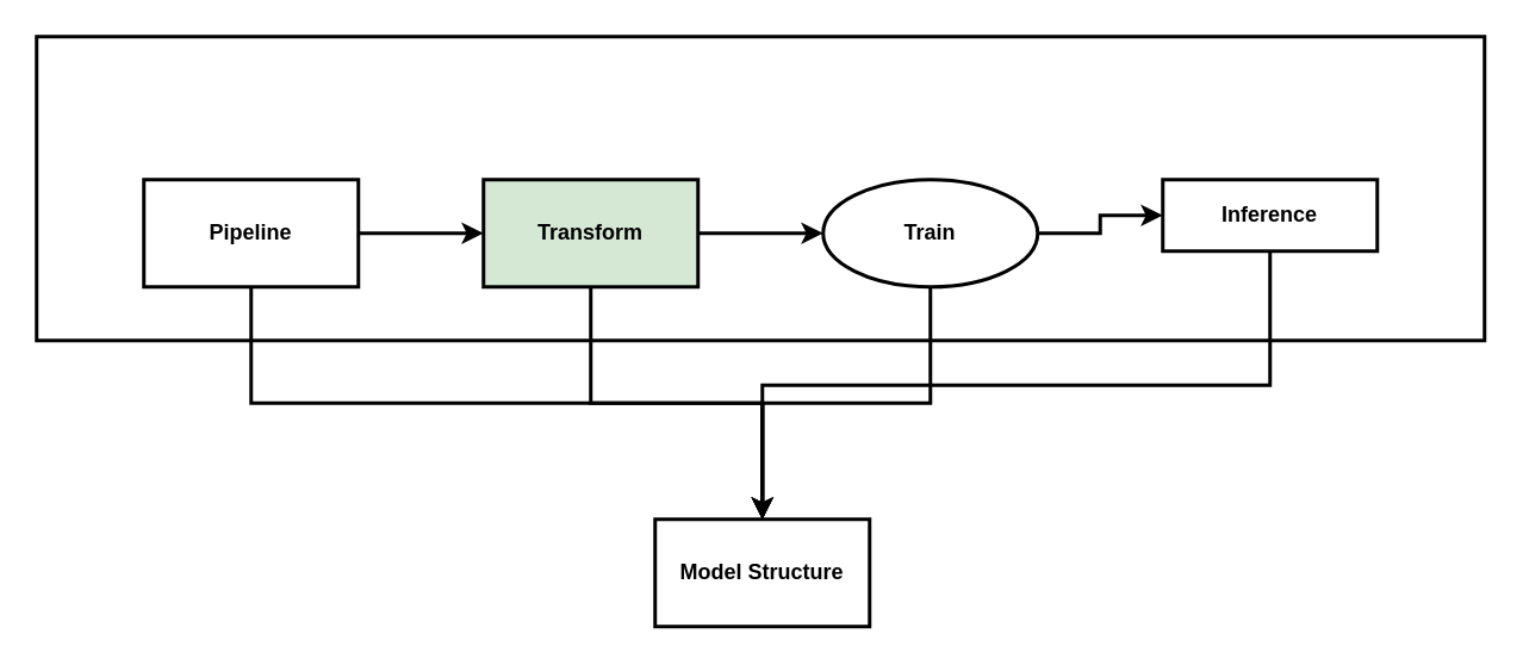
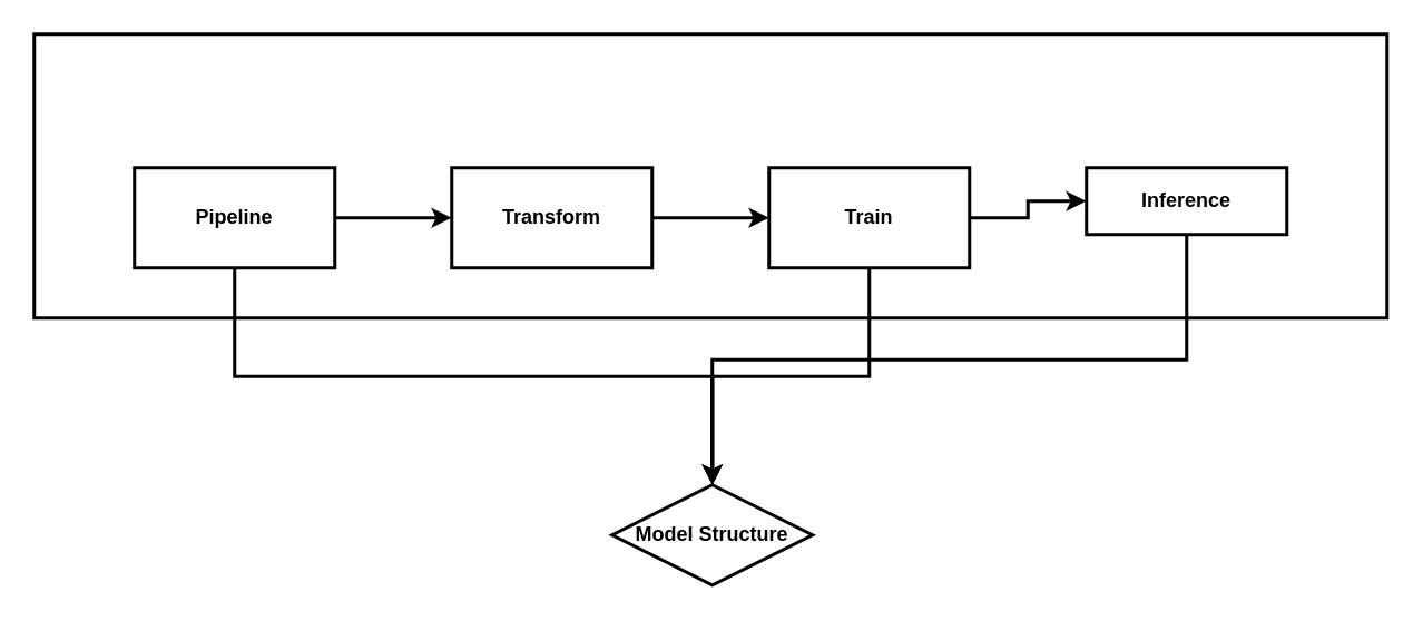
  <mxCell id="0" />
  <mxCell id="1" parent="0" />
  <mxCell id="2" value="" style="rounded=0;whiteSpace=wrap;html=1;strokeWidth=2;" vertex="1" parent="1"><mxGeometry x="20" y="20" width="810" height="170" as="geometry" /></mxCell>
  <mxCell id="3" style="edgeStyle=orthogonalEdgeStyle;rounded=0;orthogonalLoop=1;jettySize=auto;html=1;exitX=1;exitY=0.5;exitDx=0;exitDy=0;entryX=0;entryY=0.5;entryDx=0;entryDy=0;strokeWidth=2;" edge="1" parent="1" source="5" target="8"><mxGeometry relative="1" as="geometry"><Array as="points"><mxPoint x="230" y="130" /><mxPoint x="230" y="130" /></Array></mxGeometry></mxCell>
  <mxCell id="4" style="edgeStyle=orthogonalEdgeStyle;rounded=0;orthogonalLoop=1;jettySize=auto;html=1;exitX=0.5;exitY=1;exitDx=0;exitDy=0;strokeWidth=2;" edge="1" parent="1" source="5" target="14"><mxGeometry relative="1" as="geometry" /></mxCell>
  <mxCell id="5" value="&lt;b&gt;Pipeline&lt;/b&gt;" style="rounded=0;whiteSpace=wrap;html=1;strokeWidth=2;" vertex="1" parent="1"><mxGeometry x="80" y="100" width="120" height="60" as="geometry" /></mxCell>
  <mxCell id="6" style="edgeStyle=orthogonalEdgeStyle;rounded=0;orthogonalLoop=1;jettySize=auto;html=1;exitX=1;exitY=0.5;exitDx=0;exitDy=0;entryX=0;entryY=0.5;entryDx=0;entryDy=0;strokeWidth=2;" edge="1" parent="1" source="8" target="11"><mxGeometry relative="1" as="geometry" /></mxCell>
- <mxCell id="7" style="edgeStyle=orthogonalEdgeStyle;rounded=0;orthogonalLoop=1;jettySize=auto;html=1;exitX=0.5;exitY=1;exitDx=0;exitDy=0;strokeWidth=2;" edge="1" parent="1" source="8" target="14"><mxGeometry relative="1" as="geometry" /></mxCell>
- <mxCell id="8" value="&lt;b&gt;Transform&lt;/b&gt;" style="rounded=0;whiteSpace=wrap;html=1;strokeWidth=2;fillColor=#d5e8d4;" vertex="1" parent="1"><mxGeometry x="270" y="100" width="120" height="60" as="geometry" /></mxCell>
+ <mxCell id="8" value="&lt;b&gt;Transform&lt;/b&gt;" style="rounded=0;whiteSpace=wrap;html=1;strokeWidth=2;" vertex="1" parent="1"><mxGeometry x="270" y="100" width="120" height="60" as="geometry" /></mxCell>
  <mxCell id="9" style="edgeStyle=orthogonalEdgeStyle;rounded=0;orthogonalLoop=1;jettySize=auto;html=1;exitX=1;exitY=0.5;exitDx=0;exitDy=0;entryX=0;entryY=0.5;entryDx=0;entryDy=0;strokeWidth=2;" edge="1" parent="1" source="11" target="13"><mxGeometry relative="1" as="geometry" /></mxCell>
  <mxCell id="10" style="edgeStyle=orthogonalEdgeStyle;rounded=0;orthogonalLoop=1;jettySize=auto;html=1;exitX=0.5;exitY=1;exitDx=0;exitDy=0;entryX=0.5;entryY=0;entryDx=0;entryDy=0;strokeWidth=2;" edge="1" parent="1" source="11" target="14"><mxGeometry relative="1" as="geometry" /></mxCell>
- <mxCell id="11" value="&lt;b&gt;Train&lt;/b&gt;" style="ellipse;whiteSpace=wrap;html=1;strokeWidth=2;" vertex="1" parent="1"><mxGeometry x="460" y="100" width="120" height="60" as="geometry" /></mxCell>
+ <mxCell id="11" value="&lt;b&gt;Train&lt;/b&gt;" style="rounded=0;whiteSpace=wrap;html=1;strokeWidth=2;" vertex="1" parent="1"><mxGeometry x="460" y="100" width="120" height="60" as="geometry" /></mxCell>
  <mxCell id="12" style="edgeStyle=orthogonalEdgeStyle;rounded=0;orthogonalLoop=1;jettySize=auto;html=1;exitX=0.5;exitY=1;exitDx=0;exitDy=0;entryX=0.5;entryY=0;entryDx=0;entryDy=0;strokeWidth=2;" edge="1" parent="1" source="13" target="14"><mxGeometry relative="1" as="geometry" /></mxCell>
  <mxCell id="13" value="&lt;b&gt;Inference&lt;/b&gt;" style="rounded=0;whiteSpace=wrap;html=1;strokeWidth=2;" vertex="1" parent="1"><mxGeometry x="650" y="100" width="120" height="40" as="geometry" /></mxCell>
- <mxCell id="14" value="&lt;b&gt;Model Structure&lt;/b&gt;" style="rounded=0;whiteSpace=wrap;html=1;strokeWidth=2;" vertex="1" parent="1"><mxGeometry x="366" y="290" width="120" height="60" as="geometry" /></mxCell>
+ <mxCell id="14" value="&lt;b&gt;Model Structure&lt;/b&gt;" style="rhombus;whiteSpace=wrap;html=1;strokeWidth=2;" vertex="1" parent="1"><mxGeometry x="366" y="290" width="120" height="60" as="geometry" /></mxCell>
